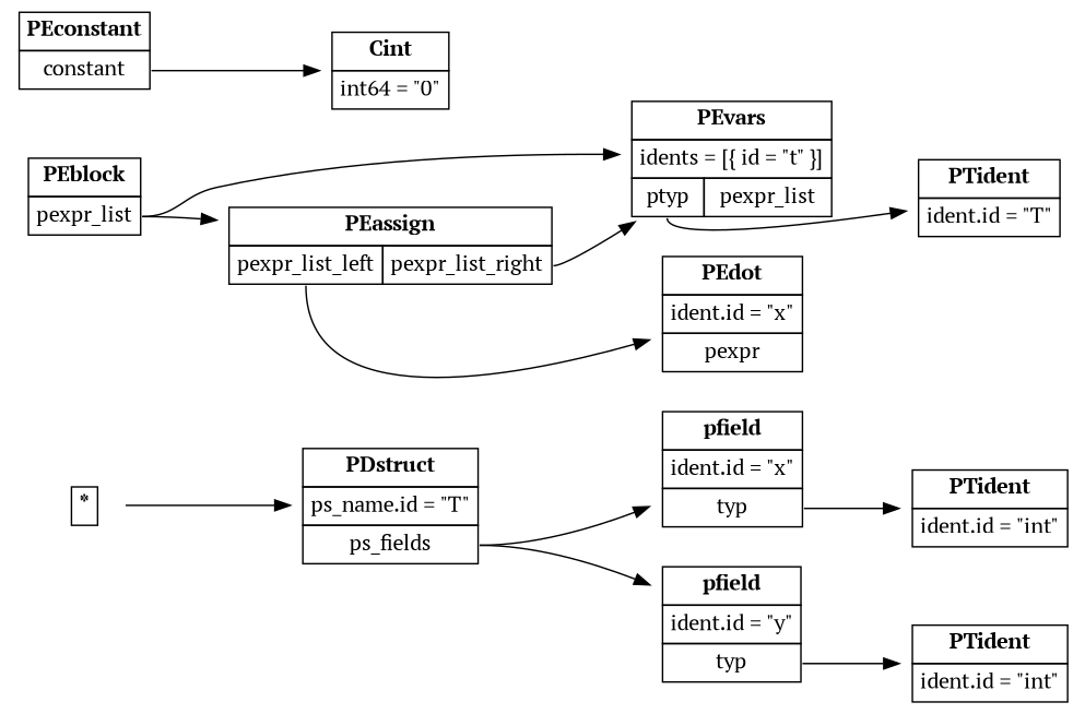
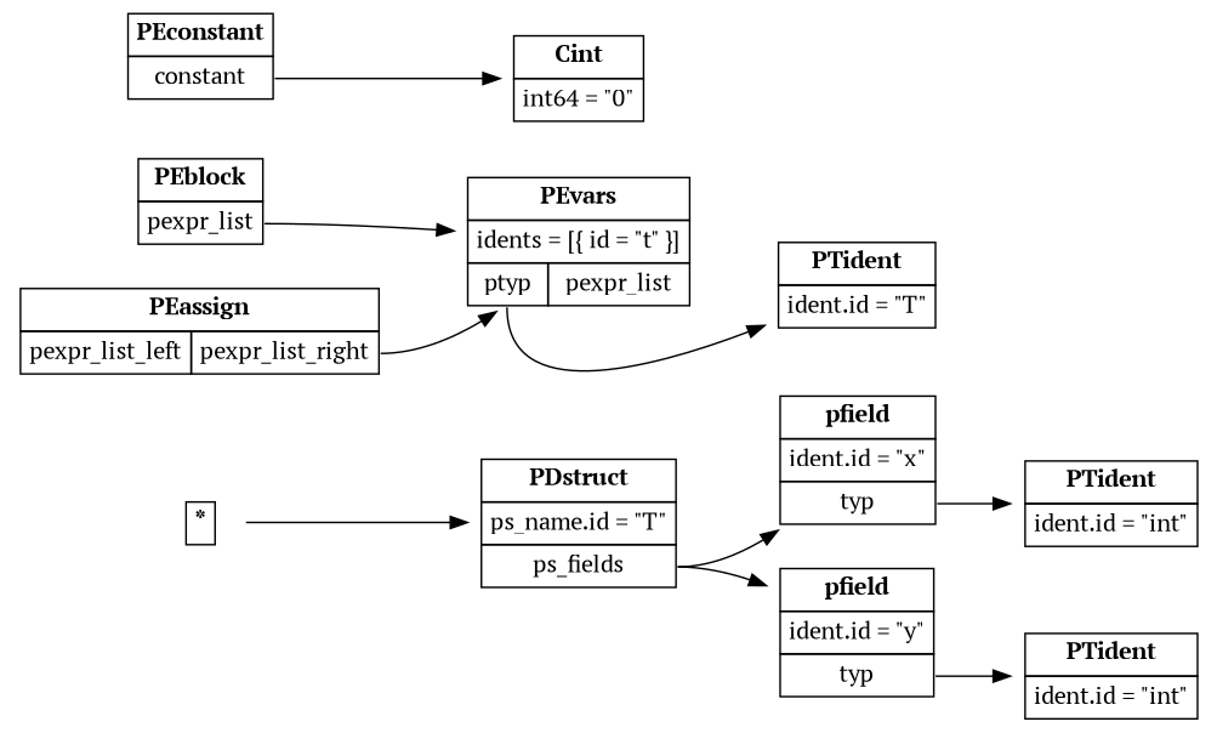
  digraph {
    fontname="PT Serif"
    rankdir=LR
    node [fontname="PT Serif" shape=plaintext]
    edge [fontname="PT Serif" tailport=ps_fields]
    n1 [label=<<table border='0' cellborder='1' cellspacing='0' cellpadding='4'><tr ><td colspan = '1'><b >*</b></td></tr></table>>]
    n2 [label=<<table border='0' cellborder='1' cellspacing='0' cellpadding='4'><tr ><td colspan = '1'><b >PDstruct</b></td></tr><tr ><td colspan = '1'>ps_name.id = "T"</td></tr><tr ><td port='ps_fields'>ps_fields</td></tr></table>>]
    n3 [label=<<table border='0' cellborder='1' cellspacing='0' cellpadding='4'><tr ><td colspan = '1'><b >pfield</b></td></tr><tr ><td colspan = '1'>ident.id = "x"</td></tr><tr ><td port='typ'>typ</td></tr></table>>]
    n4 [label=<<table border='0' cellborder='1' cellspacing='0' cellpadding='4'><tr ><td colspan = '1'><b >pfield</b></td></tr><tr ><td colspan = '1'>ident.id = "y"</td></tr><tr ><td port='typ'>typ</td></tr></table>>]
    n5 [label=<<table border='0' cellborder='1' cellspacing='0' cellpadding='4'><tr ><td colspan = '1'><b >PTident</b></td></tr><tr ><td colspan = '1'>ident.id = "int"</td></tr></table>>]
    n6 [label=<<table border='0' cellborder='1' cellspacing='0' cellpadding='4'><tr ><td colspan = '1'><b >PTident</b></td></tr><tr ><td colspan = '1'>ident.id = "int"</td></tr></table>>]
    n7 [label=<<table border='0' cellborder='1' cellspacing='0' cellpadding='4'><tr ><td colspan = '1'><b >PEblock</b></td></tr><tr ><td port='pexpr_list'>pexpr_list</td></tr></table>>]
    n8 [label=<<table border='0' cellborder='1' cellspacing='0' cellpadding='4'><tr ><td colspan = '2'><b >PEvars</b></td></tr><tr ><td colspan = '2'>idents = [{ id = "t" }]</td></tr><tr ><td port='ptyp'>ptyp</td><td port='pexpr_list'>pexpr_list</td></tr></table>>]
    n9 [label=<<table border='0' cellborder='1' cellspacing='0' cellpadding='4'><tr ><td colspan = '2'><b >PEassign</b></td></tr><tr ><td port='pexpr_list_left'>pexpr_list_left</td><td port='pexpr_list_right'>pexpr_list_right</td></tr></table>>]
    n10 [label=<<table border='0' cellborder='1' cellspacing='0' cellpadding='4'><tr ><td colspan = '1'><b >PTident</b></td></tr><tr ><td colspan = '1'>ident.id = "T"</td></tr></table>>]
-   n11 [label=<<table border='0' cellborder='1' cellspacing='0' cellpadding='4'><tr ><td colspan = '1'><b >PEdot</b></td></tr><tr ><td colspan = '1'>ident.id = "x"</td></tr><tr ><td port='pexpr'>pexpr</td></tr></table>>]
    n12 [label=<<table border='0' cellborder='1' cellspacing='0' cellpadding='4'><tr ><td colspan = '1'><b >PEconstant</b></td></tr><tr ><td port='constant'>constant</td></tr></table>>]
    n13 [label=<<table border='0' cellborder='1' cellspacing='0' cellpadding='4'><tr ><td colspan = '1'><b >Cint</b></td></tr><tr ><td colspan = '1'>int64 = "0"</td></tr></table>>]
    n1 -> n2 [tailport=""]
    n2 -> n3
    n2 -> n4
    n3 -> n5 [tailport=typ]
    n4 -> n6 [tailport=typ]
    n7 -> n8 [tailport=pexpr_list]
-   n7 -> n9 [tailport=pexpr_list]
    n8 -> n10 [tailport=ptyp]
    n9 -> n8 [tailport=pexpr_list_right]
-   n9 -> n11 [tailport=pexpr_list_left]
    n12 -> n13 [tailport=constant]
  }
